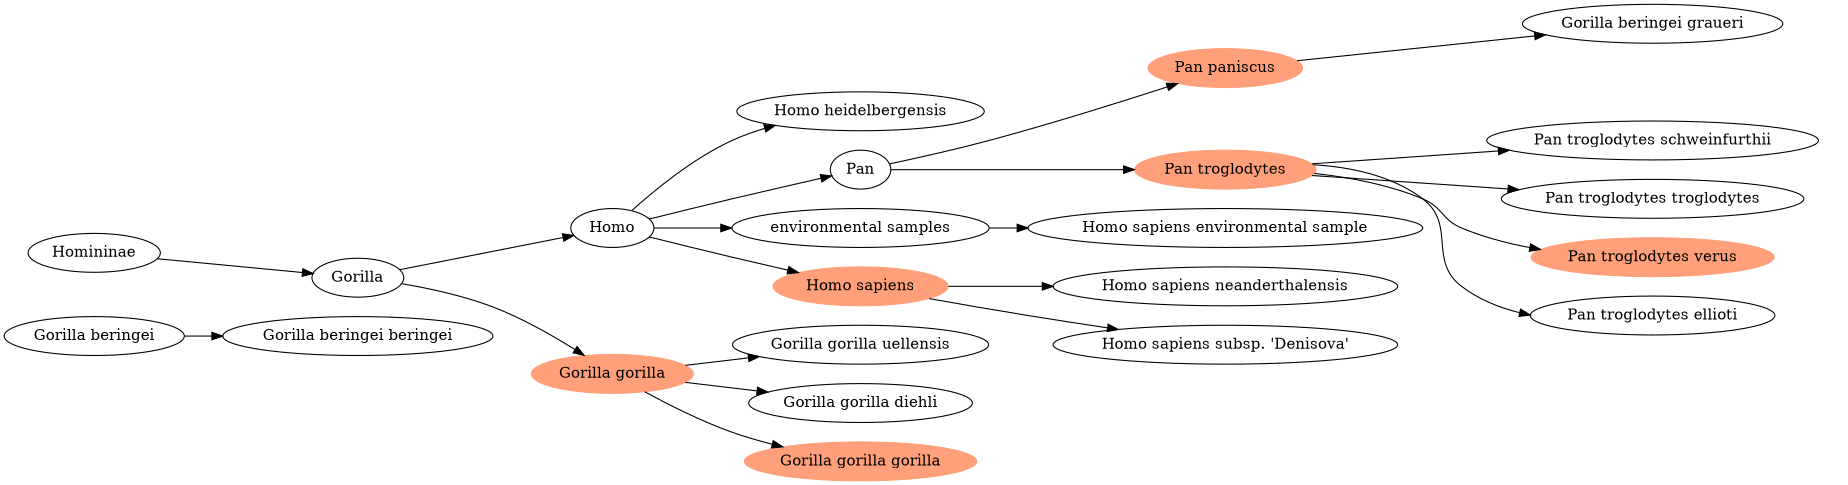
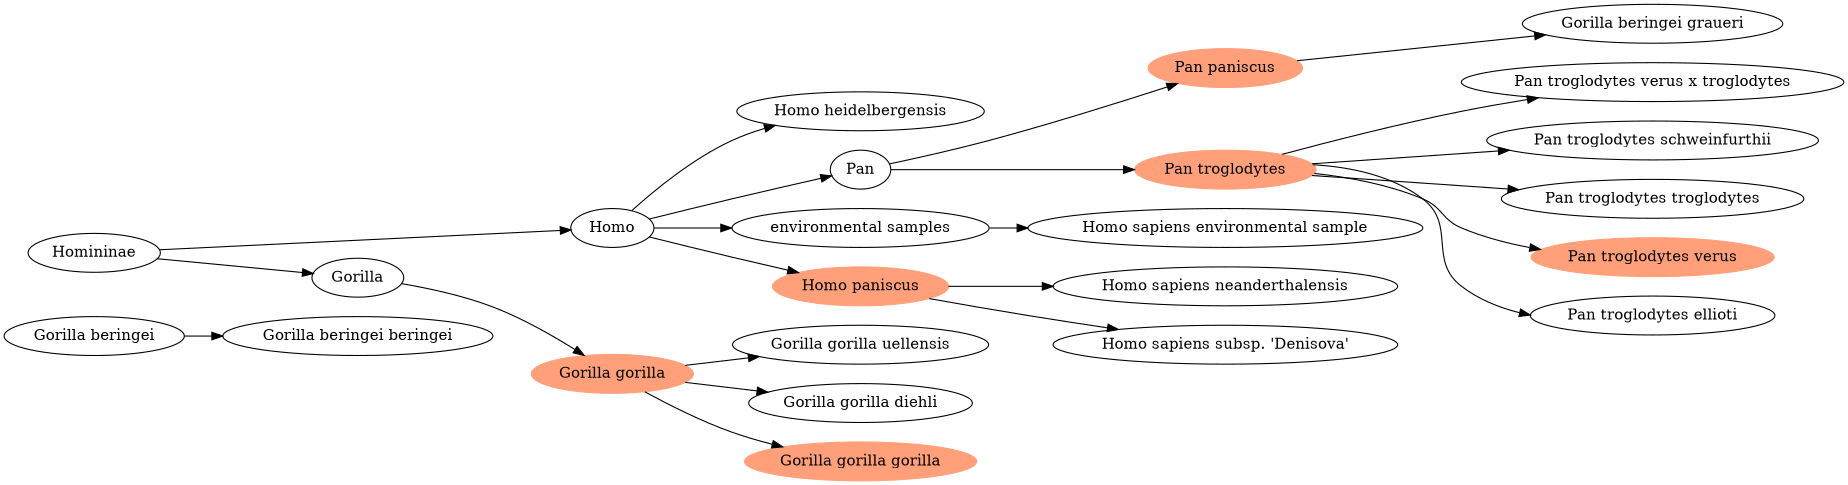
  digraph {
    rankdir=LR
    n1 [label="Gorilla beringei beringei"]
+   n2 [label="Pan troglodytes verus x troglodytes"]
    n3 [label="Homo heidelbergensis"]
    n4 [label="Gorilla gorilla uellensis"]
    n5 [label=Homininae]
    n6 [label=Gorilla]
    n7 [label=Homo]
    n8 [color=lightsalmon label="Gorilla gorilla" style=filled]
    n9 [label=Pan]
    n10 [color=lightsalmon label="Pan paniscus" style=filled]
    n11 [color=lightsalmon label="Pan troglodytes" style=filled]
    n12 [label="environmental samples"]
-   n13 [color=lightsalmon label="Homo sapiens" style=filled]
+   n13 [color=lightsalmon label="Homo paniscus" style=filled]
    n14 [label="Gorilla beringei"]
    n15 [label="Gorilla gorilla diehli"]
    n16 [color=lightsalmon label="Gorilla gorilla gorilla" style=filled]
    n17 [label="Gorilla beringei graueri"]
    n18 [label="Pan troglodytes schweinfurthii"]
    n19 [label="Pan troglodytes troglodytes"]
    n20 [color=lightsalmon label="Pan troglodytes verus" style=filled]
    n21 [label="Pan troglodytes ellioti"]
    n22 [label="Homo sapiens environmental sample"]
    n23 [label="Homo sapiens neanderthalensis"]
    n24 [label="Homo sapiens subsp. 'Denisova'"]
    n5 -> n6
-   n6 -> n7
+   n5 -> n7
    n6 -> n8
    n7 -> n3
    n7 -> n9
    n7 -> n12
    n7 -> n13
    n8 -> n4
    n8 -> n15
    n8 -> n16
    n9 -> n10
    n9 -> n11
    n10 -> n17
+   n11 -> n2
    n11 -> n18
    n11 -> n19
    n11 -> n20
    n11 -> n21
    n12 -> n22
    n13 -> n23
    n13 -> n24
    n14 -> n1
  }
